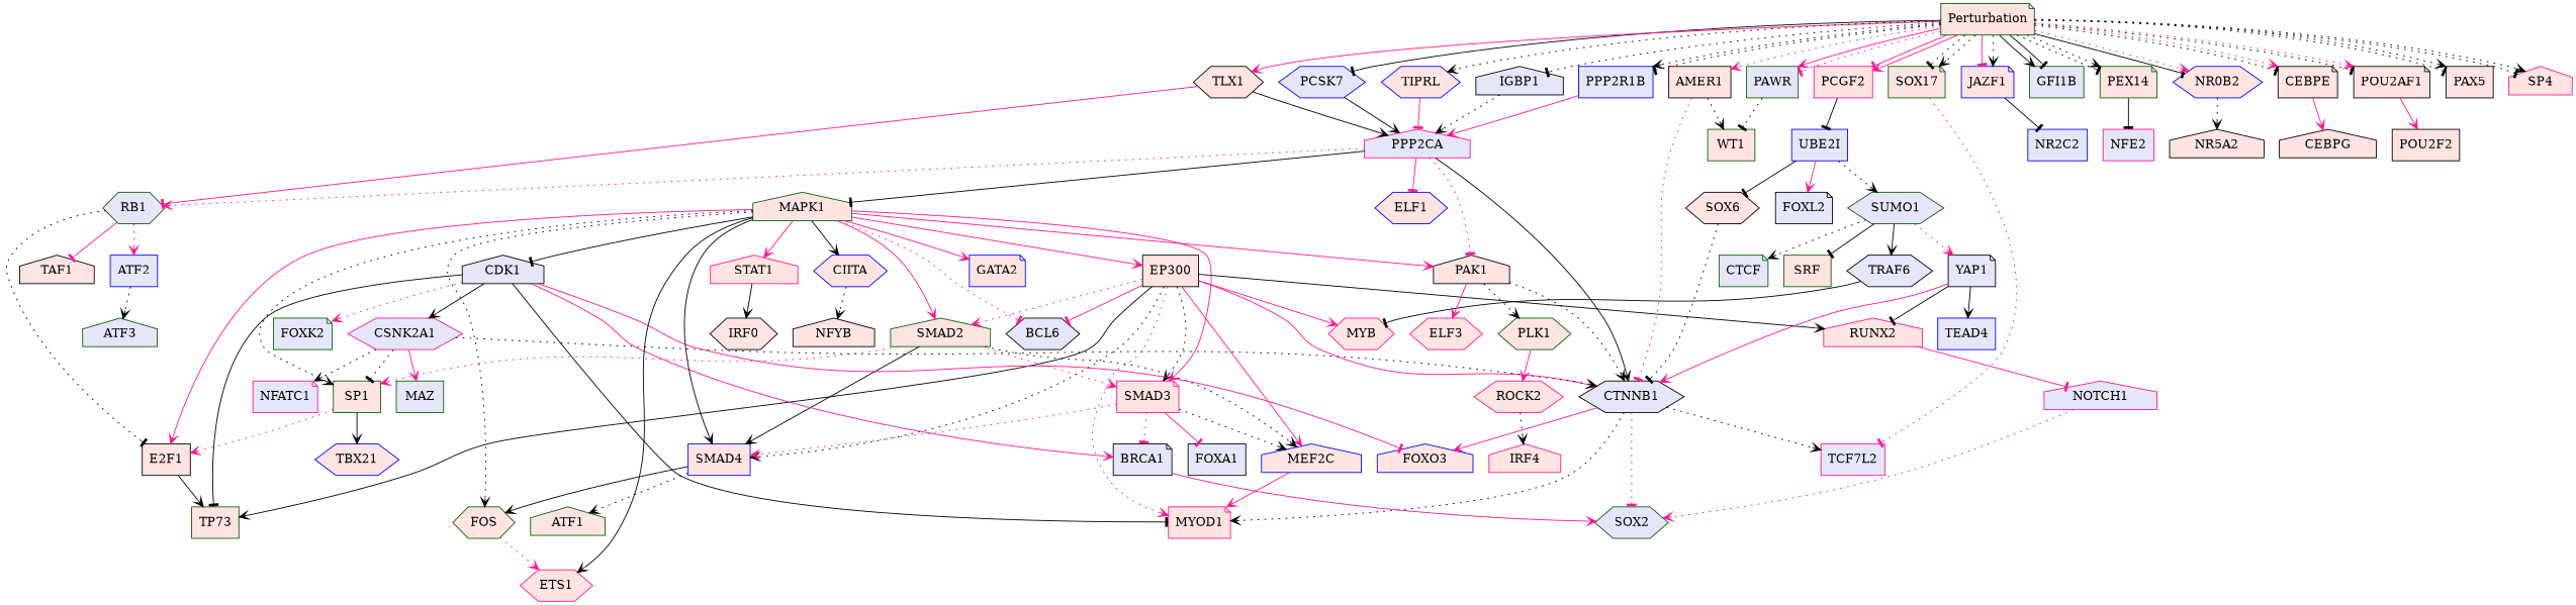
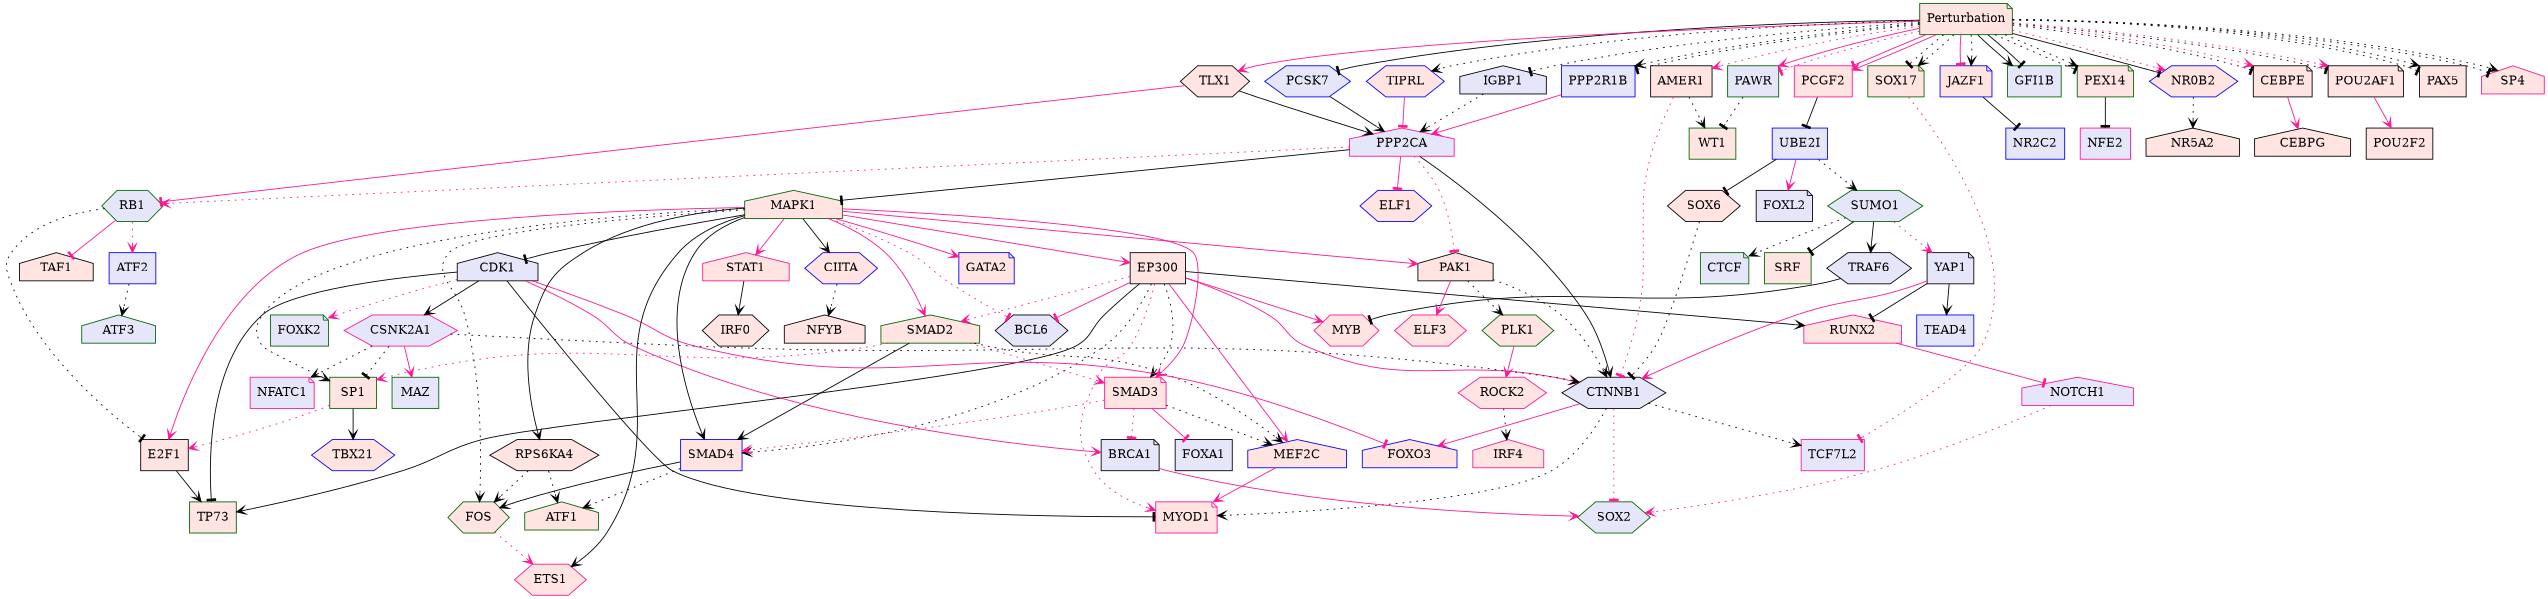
  digraph {
    node [color=black fillcolor=mistyrose shape=hexagon style=filled]
    edge [arrowhead=vee color=black penwidth=1 style=bold]
    EP300 [shape=box]
    BCL6 [fillcolor=lavender]
    SMAD3 [color=deeppink shape=note]
    MYB [color=deeppink]
    SMAD2 [color=darkgreen shape=house]
    TP73 [color=darkgreen shape=box]
    MEF2C [color=blue shape=house]
    RUNX2 [color=deeppink shape=house]
    MYOD1 [color=deeppink shape=note]
    SMAD4 [color=blue shape=box]
    CTNNB1 [fillcolor=lavender]
    BRCA1 [fillcolor=lavender shape=note]
    FOXA1 [fillcolor=lavender shape=box]
    SP1 [color=darkgreen shape=box]
    NOTCH1 [color=deeppink fillcolor=lavender shape=house]
    FOS [color=darkgreen]
    ATF1 [color=darkgreen shape=house]
    TCF7L2 [color=deeppink fillcolor=lavender shape=box]
    FOXO3 [color=blue shape=house]
    SOX2 [color=darkgreen fillcolor=lavender]
    SOX17 [color=darkgreen shape=note]
    CDK1 [fillcolor=lavender shape=house]
    CSNK2A1 [color=deeppink fillcolor=lavender]
    FOXK2 [color=darkgreen fillcolor=lavender shape=note]
    MAZ [color=darkgreen fillcolor=lavender shape=box]
    NFATC1 [color=deeppink fillcolor=lavender shape=note]
    E2F1 [shape=box]
    TBX21 [color=blue]
    SUMO1 [color=darkgreen fillcolor=lavender]
    YAP1 [fillcolor=lavender shape=note]
    CTCF [color=darkgreen fillcolor=lavender shape=note]
    SRF [color=darkgreen shape=box]
    TRAF6 [fillcolor=lavender]
    TEAD4 [color=blue fillcolor=lavender shape=box]
    UBE2I [color=blue fillcolor=lavender shape=box]
    FOXL2 [fillcolor=lavender shape=note]
    SOX6
    MAPK1 [color=darkgreen shape=house]
+   RPS6KA4
    STAT1 [color=deeppink shape=house]
    CIITA [color=blue]
    PAK1 [shape=house]
    ETS1 [color=deeppink]
    GATA2 [color=blue shape=note]
    n45 [label=IRF0]
    NFYB [shape=house]
    ELF3 [color=deeppink]
    PLK1 [color=darkgreen]
    ATF2 [color=blue fillcolor=lavender shape=box]
    ATF3 [color=darkgreen fillcolor=lavender shape=house]
    PPP2CA [color=deeppink fillcolor=lavender shape=house]
    RB1 [color=darkgreen fillcolor=lavender]
    ELF1 [color=blue]
    TAF1 [shape=house]
    PPP2R1B [color=blue fillcolor=lavender shape=box]
    PCGF2 [color=deeppink shape=box]
    JAZF1 [color=blue shape=note]
    NR2C2 [color=blue fillcolor=lavender shape=box]
    PEX14 [color=darkgreen shape=note]
    NFE2 [color=deeppink fillcolor=lavender shape=box]
    Perturbation [color=darkgreen shape=note]
    GFI1B [color=darkgreen fillcolor=lavender shape=box]
    PAWR [color=darkgreen fillcolor=lavender shape=box]
    NR0B2 [color=blue]
    CEBPE [shape=note]
    POU2AF1 [shape=note]
    PAX5 [shape=box]
    SP4 [color=deeppink shape=house]
    PCSK7 [color=blue fillcolor=lavender]
    TLX1
    TIPRL [color=blue]
    IGBP1 [fillcolor=lavender shape=house]
    AMER1 [shape=box]
    WT1 [color=darkgreen shape=box]
    NR5A2 [shape=house]
    CEBPG [shape=house]
    POU2F2 [shape=box]
    ROCK2 [color=deeppink]
    IRF4 [color=deeppink shape=house]
    EP300 -> BCL6 [arrowhead=tee color=deeppink]
    EP300 -> SMAD3 [style=dotted]
    EP300 -> MYB [color=deeppink]
    EP300 -> SMAD2 [color=deeppink style=dotted]
    EP300 -> TP73
    EP300 -> MEF2C [color=deeppink]
    EP300 -> RUNX2
    EP300 -> MYOD1 [color=deeppink style=dotted]
    EP300 -> SMAD4 [style=dotted]
    EP300 -> CTNNB1 [color=deeppink]
    SMAD3 -> MEF2C [style=dotted]
    SMAD3 -> SMAD4 [color=deeppink style=dotted]
    SMAD3 -> BRCA1 [arrowhead=tee color=deeppink style=dotted]
    SMAD3 -> FOXA1 [arrowhead=tee color=deeppink]
    SMAD2 -> SMAD3 [color=deeppink style=dotted]
    SMAD2 -> MEF2C [style=dotted]
    SMAD2 -> SMAD4
    SMAD2 -> SP1 [color=deeppink style=dotted]
    MEF2C -> MYOD1 [color=deeppink]
    RUNX2 -> NOTCH1 [arrowhead=tee color=deeppink]
    SMAD4 -> FOS
    SMAD4 -> ATF1 [style=dotted]
    CTNNB1 -> MYOD1 [style=dotted]
    CTNNB1 -> TCF7L2 [style=dotted]
    CTNNB1 -> FOXO3 [color=deeppink]
    CTNNB1 -> SOX2 [arrowhead=tee color=deeppink style=dotted]
    BRCA1 -> SOX2 [color=deeppink]
    SP1 -> E2F1 [color=deeppink style=dotted]
    SP1 -> TBX21
    NOTCH1 -> SOX2 [color=deeppink style=dotted]
    FOS -> ETS1 [color=deeppink style=dotted]
    SOX17 -> TCF7L2 [arrowhead=tee color=deeppink style=dotted]
    CDK1 -> TP73 [arrowhead=tee]
    CDK1 -> MYOD1 [arrowhead=tee]
    CDK1 -> BRCA1 [color=deeppink]
    CDK1 -> FOXO3 [arrowhead=tee color=deeppink]
    CDK1 -> CSNK2A1
    CDK1 -> FOXK2 [color=deeppink style=dotted]
    CSNK2A1 -> CTNNB1 [style=dotted]
    CSNK2A1 -> SP1 [arrowhead=tee style=dotted]
    CSNK2A1 -> MAZ [color=deeppink]
    CSNK2A1 -> NFATC1 [style=dotted]
    E2F1 -> TP73
    SUMO1 -> YAP1 [color=deeppink style=dotted]
    SUMO1 -> CTCF [style=dotted]
    SUMO1 -> SRF [arrowhead=tee]
    SUMO1 -> TRAF6
    YAP1 -> RUNX2 [arrowhead=tee]
    YAP1 -> CTNNB1 [color=deeppink]
    YAP1 -> TEAD4
    TRAF6 -> MYB [arrowhead=tee]
    UBE2I -> SUMO1 [style=dotted]
    UBE2I -> FOXL2 [color=deeppink]
    UBE2I -> SOX6 [arrowhead=tee]
    SOX6 -> CTNNB1 [arrowhead=tee style=dotted]
    MAPK1 -> EP300 [color=deeppink]
    MAPK1 -> BCL6 [arrowhead=tee color=deeppink style=dotted]
    MAPK1 -> SMAD3 [color=deeppink]
    MAPK1 -> SMAD2 [color=deeppink]
    MAPK1 -> SMAD4
    MAPK1 -> SP1 [style=dotted]
    MAPK1 -> FOS [style=dotted]
    MAPK1 -> CDK1 [arrowhead=tee]
    MAPK1 -> E2F1 [color=deeppink]
+   MAPK1 -> RPS6KA4
    MAPK1 -> STAT1 [color=deeppink]
    MAPK1 -> CIITA
    MAPK1 -> PAK1 [color=deeppink]
    MAPK1 -> ETS1
    MAPK1 -> GATA2 [color=deeppink]
+   RPS6KA4 -> FOS [style=dotted]
+   RPS6KA4 -> ATF1 [style=dotted]
    STAT1 -> n45
    CIITA -> NFYB [style=dotted]
    PAK1 -> CTNNB1 [style=dotted]
    PAK1 -> ELF3 [color=deeppink]
    PAK1 -> PLK1 [style=dotted]
    PLK1 -> ROCK2 [color=deeppink]
    ATF2 -> ATF3 [style=dotted]
    PPP2CA -> CTNNB1
    PPP2CA -> MAPK1 [arrowhead=tee]
    PPP2CA -> PAK1 [arrowhead=tee color=deeppink style=dotted]
    PPP2CA -> RB1 [color=deeppink style=dotted]
    PPP2CA -> ELF1 [arrowhead=tee color=deeppink]
    RB1 -> E2F1 [arrowhead=tee style=dotted]
    RB1 -> ATF2 [color=deeppink style=dotted]
    RB1 -> TAF1 [arrowhead=tee color=deeppink]
    PPP2R1B -> PPP2CA [color=deeppink]
    PCGF2 -> UBE2I [arrowhead=tee]
    JAZF1 -> NR2C2 [arrowhead=tee]
    PEX14 -> NFE2 [arrowhead=tee]
    Perturbation -> SOX17 [arrowhead=tee style=dotted]
    Perturbation -> SOX17 [style=dotted]
    Perturbation -> PPP2R1B [style=dotted]
    Perturbation -> PPP2R1B [arrowhead=tee style=dotted]
    Perturbation -> PCGF2 [arrowhead=tee color=deeppink]
    Perturbation -> PCGF2 [color=deeppink]
    Perturbation -> JAZF1 [arrowhead=tee color=deeppink]
    Perturbation -> JAZF1 [style=dotted]
    Perturbation -> PEX14 [arrowhead=tee style=dotted]
    Perturbation -> PEX14 [style=dotted]
    Perturbation -> GFI1B
    Perturbation -> GFI1B [arrowhead=tee]
    Perturbation -> PAWR [color=deeppink]
    Perturbation -> PAWR [arrowhead=tee color=deeppink style=dotted]
    Perturbation -> NR0B2 [arrowhead=tee]
    Perturbation -> NR0B2 [color=deeppink style=dotted]
    Perturbation -> CEBPE [arrowhead=tee style=dotted]
    Perturbation -> CEBPE [color=deeppink style=dotted]
    Perturbation -> POU2AF1 [arrowhead=tee style=dotted]
    Perturbation -> POU2AF1 [color=deeppink style=dotted]
    Perturbation -> PAX5 [arrowhead=tee style=dotted]
    Perturbation -> PAX5 [style=dotted]
    Perturbation -> SP4 [arrowhead=tee style=dotted]
    Perturbation -> SP4 [style=dotted]
    Perturbation -> PCSK7 [arrowhead=tee]
    Perturbation -> TLX1 [color=deeppink]
    Perturbation -> TIPRL [style=dotted]
    Perturbation -> IGBP1 [arrowhead=tee style=dotted]
    Perturbation -> AMER1 [color=deeppink style=dotted]
    PAWR -> WT1 [arrowhead=tee style=dotted]
    NR0B2 -> NR5A2 [style=dotted]
    CEBPE -> CEBPG [color=deeppink]
    POU2AF1 -> POU2F2 [color=deeppink]
    PCSK7 -> PPP2CA
    TLX1 -> PPP2CA
    TLX1 -> RB1 [arrowhead=tee color=deeppink]
    TIPRL -> PPP2CA [arrowhead=tee color=deeppink]
    IGBP1 -> PPP2CA [style=dotted]
    AMER1 -> CTNNB1 [arrowhead=tee color=deeppink style=dotted]
    AMER1 -> WT1 [style=dotted]
    ROCK2 -> IRF4 [style=dotted]
  }
